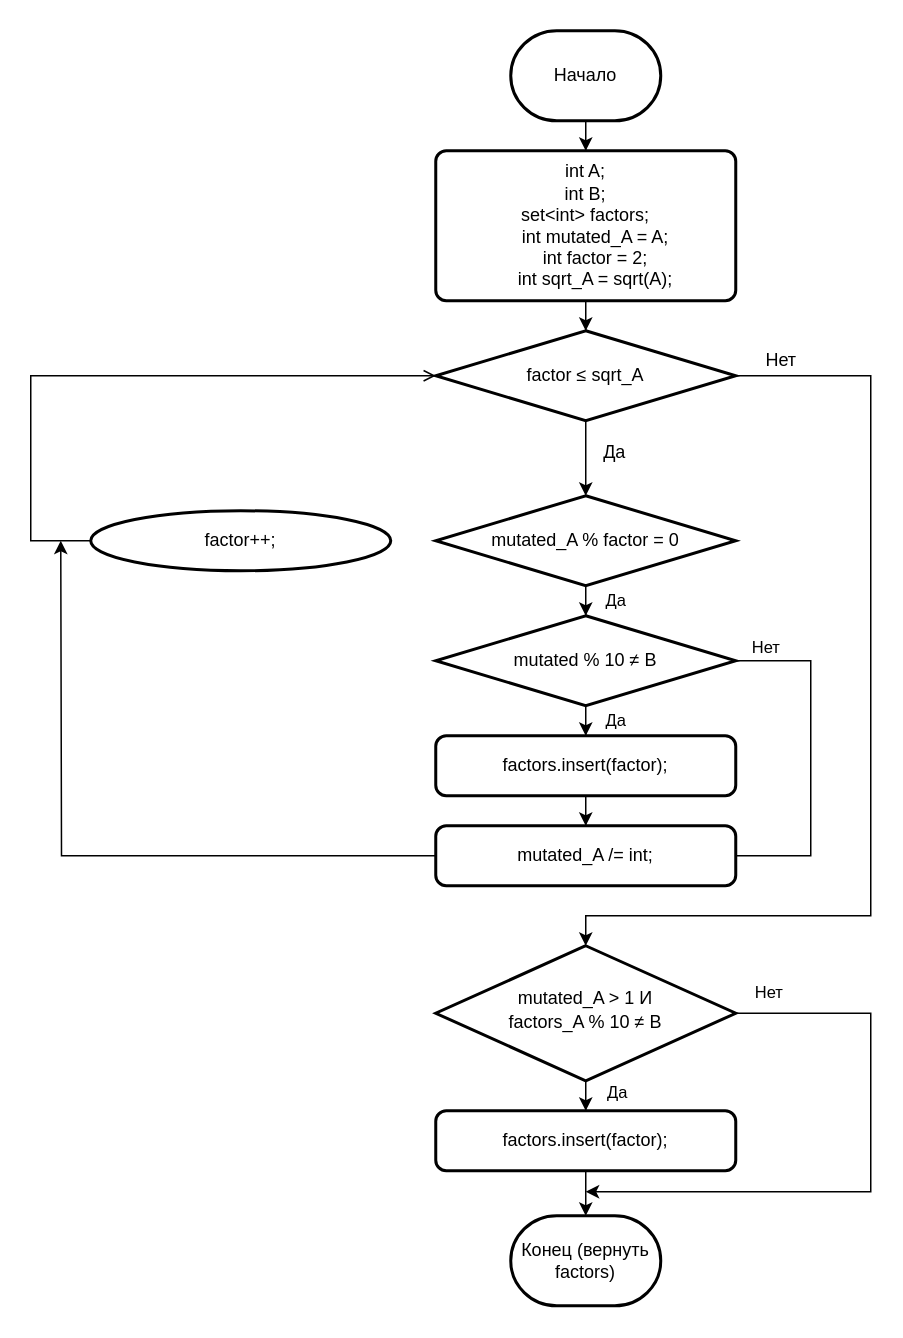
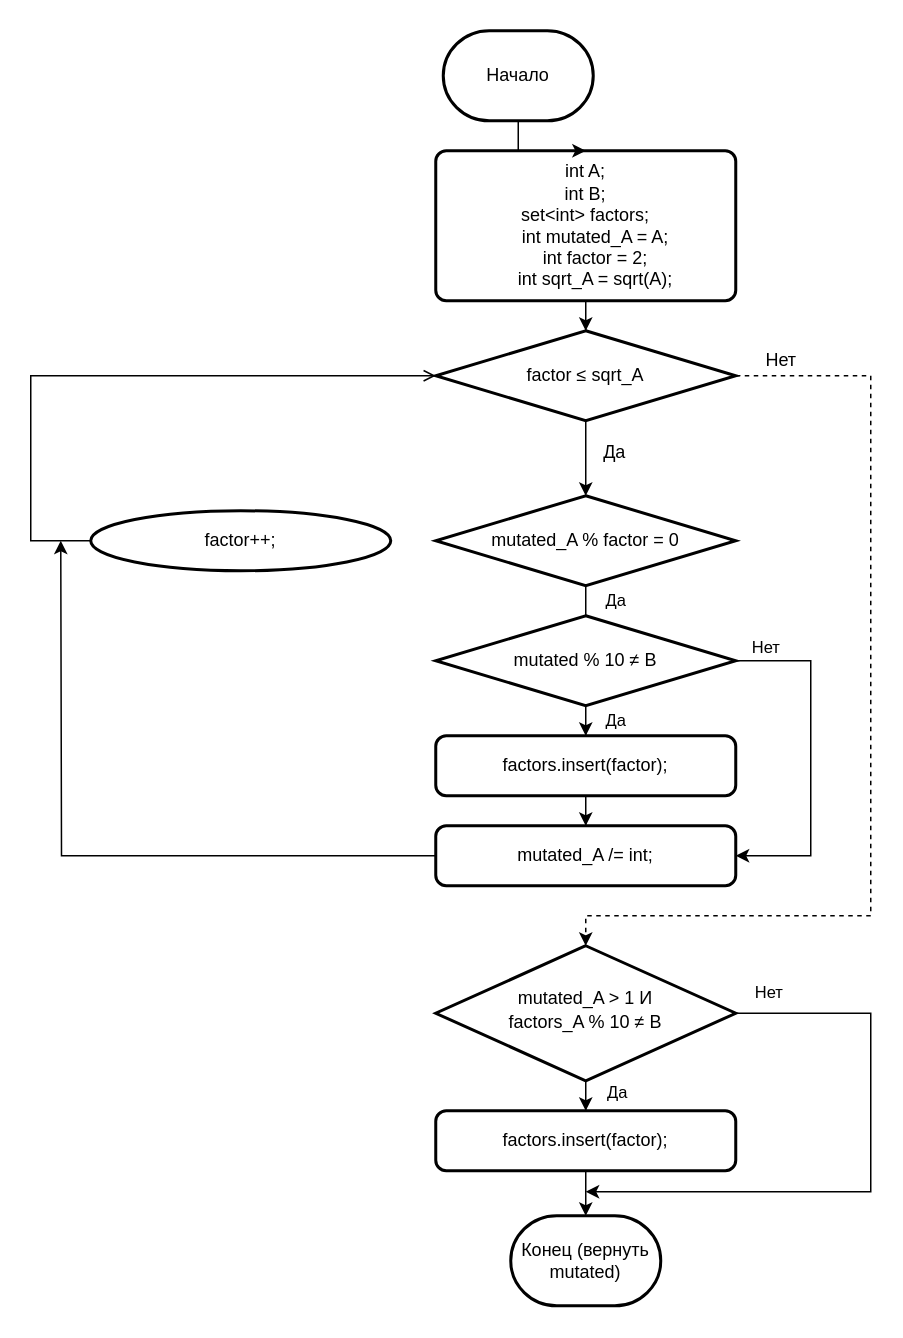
  <mxCell id="0" />
  <mxCell id="1" parent="0" />
- <mxCell id="2" value="Начало" style="strokeWidth=2;html=1;shape=mxgraph.flowchart.terminator;whiteSpace=wrap;" parent="1" vertex="1"><mxGeometry x="340" y="20" width="100" height="60" as="geometry" /></mxCell>
+ <mxCell id="2" value="Начало" style="strokeWidth=2;html=1;shape=mxgraph.flowchart.terminator;whiteSpace=wrap;" parent="1" vertex="1"><mxGeometry x="295" y="20" width="100" height="60" as="geometry" /></mxCell>
  <mxCell id="3" value="Да" style="edgeStyle=orthogonalEdgeStyle;rounded=0;orthogonalLoop=1;jettySize=auto;html=1;fontFamily=Helvetica;fontSize=12;fontColor=default;entryX=0.5;entryY=0;entryDx=0;entryDy=0;entryPerimeter=0;" parent="1" source="4" edge="1"><mxGeometry x="0.02" y="20" relative="1" as="geometry"><mxPoint x="-1" y="-5" as="offset" /><mxPoint x="390" y="330" as="targetPoint" /></mxGeometry></mxCell>
  <mxCell id="4" value="&lt;p style=&quot;line-height: 80%;&quot;&gt;factor&amp;nbsp;≤ sqrt_A&lt;br&gt;&lt;/p&gt;" style="strokeWidth=2;html=1;shape=mxgraph.flowchart.decision;whiteSpace=wrap;" parent="1" vertex="1"><mxGeometry x="290" y="220" width="200" height="60" as="geometry" /></mxCell>
  <mxCell id="5" value="" style="edgeStyle=orthogonalEdgeStyle;rounded=0;orthogonalLoop=1;jettySize=auto;html=1;" parent="1" source="6" target="4" edge="1"><mxGeometry relative="1" as="geometry" /></mxCell>
  <mxCell id="6" value="&lt;div&gt;int A;&lt;/div&gt;&lt;div&gt;int B;&lt;br&gt;&lt;/div&gt;&lt;div&gt;set&amp;lt;int&amp;gt; factors;&lt;/div&gt;&lt;div&gt;&amp;nbsp; &amp;nbsp; int mutated_A = A;&lt;/div&gt;&lt;div&gt;&amp;nbsp; &amp;nbsp; int factor = 2;&lt;/div&gt;&lt;div&gt;&amp;nbsp; &amp;nbsp; int sqrt_A = sqrt(A);&lt;/div&gt;" style="rounded=1;whiteSpace=wrap;html=1;absoluteArcSize=1;arcSize=14;strokeWidth=2;strokeColor=default;align=center;verticalAlign=middle;fillColor=default;" parent="1" vertex="1"><mxGeometry x="290" y="100" width="200" height="100" as="geometry" /></mxCell>
  <mxCell id="7" value="" style="edgeStyle=orthogonalEdgeStyle;rounded=0;orthogonalLoop=1;jettySize=auto;html=1;" parent="1" source="2" target="6" edge="1"><mxGeometry relative="1" as="geometry" /></mxCell>
- <mxCell id="8" value="Нет" style="edgeStyle=orthogonalEdgeStyle;rounded=0;orthogonalLoop=1;jettySize=auto;html=1;exitX=1;exitY=0.5;exitDx=0;exitDy=0;exitPerimeter=0;fontFamily=Helvetica;fontSize=12;fontColor=default;entryX=0.5;entryY=0;entryDx=0;entryDy=0;entryPerimeter=0;" parent="1" source="4" target="26" edge="1"><mxGeometry x="-0.91" y="10" relative="1" as="geometry"><mxPoint x="550" y="250" as="targetPoint" /><Array as="points"><mxPoint x="580" y="250" /><mxPoint x="580" y="610" /><mxPoint x="390" y="610" /></Array><mxPoint as="offset" /></mxGeometry></mxCell>
- <mxCell id="9" value="Конец (вернуть factors)" style="strokeWidth=2;html=1;shape=mxgraph.flowchart.terminator;whiteSpace=wrap;" parent="1" vertex="1"><mxGeometry x="340" y="810" width="100" height="60" as="geometry" /></mxCell>
- <mxCell id="10" value="Да" style="edgeStyle=orthogonalEdgeStyle;rounded=0;orthogonalLoop=1;jettySize=auto;html=1;" edge="1" parent="1" source="11" target="15"><mxGeometry x="0.667" y="20" relative="1" as="geometry"><mxPoint as="offset" /></mxGeometry></mxCell>
+ <mxCell id="8" value="Нет" style="edgeStyle=orthogonalEdgeStyle;rounded=0;orthogonalLoop=1;jettySize=auto;html=1;exitX=1;exitY=0.5;exitDx=0;exitDy=0;exitPerimeter=0;fontFamily=Helvetica;fontSize=12;fontColor=default;entryX=0.5;entryY=0;entryDx=0;entryDy=0;entryPerimeter=0;dashed=1;" parent="1" source="4" target="26" edge="1"><mxGeometry x="-0.91" y="10" relative="1" as="geometry"><mxPoint x="550" y="250" as="targetPoint" /><Array as="points"><mxPoint x="580" y="250" /><mxPoint x="580" y="610" /><mxPoint x="390" y="610" /></Array><mxPoint as="offset" /></mxGeometry></mxCell>
+ <mxCell id="9" value="Конец (вернуть mutated)" style="strokeWidth=2;html=1;shape=mxgraph.flowchart.terminator;whiteSpace=wrap;" parent="1" vertex="1"><mxGeometry x="340" y="810" width="100" height="60" as="geometry" /></mxCell>
+ <mxCell id="10" value="Да" style="edgeStyle=orthogonalEdgeStyle;rounded=0;orthogonalLoop=1;jettySize=auto;html=1;endArrow=none;" edge="1" parent="1" source="11" target="15"><mxGeometry x="0.667" y="20" relative="1" as="geometry"><mxPoint as="offset" /></mxGeometry></mxCell>
  <mxCell id="11" value="&lt;p style=&quot;line-height: 80%;&quot;&gt;mutated_A % factor = 0&lt;br&gt;&lt;/p&gt;" style="strokeWidth=2;html=1;shape=mxgraph.flowchart.decision;whiteSpace=wrap;" vertex="1" parent="1"><mxGeometry x="290" y="330" width="200" height="60" as="geometry" /></mxCell>
  <mxCell id="12" value="Да" style="edgeStyle=orthogonalEdgeStyle;rounded=0;orthogonalLoop=1;jettySize=auto;html=1;entryX=0.5;entryY=0;entryDx=0;entryDy=0;" edge="1" parent="1" source="15" target="17"><mxGeometry x="0.667" y="20" relative="1" as="geometry"><mxPoint as="offset" /></mxGeometry></mxCell>
- <mxCell id="13" style="edgeStyle=orthogonalEdgeStyle;rounded=0;orthogonalLoop=1;jettySize=auto;html=1;entryX=1;entryY=0.5;entryDx=0;entryDy=0;endArrow=none;" edge="1" parent="1" source="15" target="19"><mxGeometry relative="1" as="geometry"><mxPoint x="580" y="590" as="targetPoint" /><Array as="points"><mxPoint x="540" y="440" /><mxPoint x="540" y="570" /></Array></mxGeometry></mxCell>
+ <mxCell id="13" style="edgeStyle=orthogonalEdgeStyle;rounded=0;orthogonalLoop=1;jettySize=auto;html=1;entryX=1;entryY=0.5;entryDx=0;entryDy=0;" edge="1" parent="1" source="15" target="19"><mxGeometry relative="1" as="geometry"><mxPoint x="580" y="590" as="targetPoint" /><Array as="points"><mxPoint x="540" y="440" /><mxPoint x="540" y="570" /></Array></mxGeometry></mxCell>
  <mxCell id="14" value="Нет" style="edgeLabel;html=1;align=center;verticalAlign=middle;resizable=0;points=[];" vertex="1" connectable="0" parent="13"><mxGeometry x="-0.832" y="-1" relative="1" as="geometry"><mxPoint y="-11" as="offset" /></mxGeometry></mxCell>
  <mxCell id="15" value="&lt;p style=&quot;line-height: 80%;&quot;&gt;mutated % 10&amp;nbsp;≠ B&lt;br&gt;&lt;/p&gt;" style="strokeWidth=2;html=1;shape=mxgraph.flowchart.decision;whiteSpace=wrap;" vertex="1" parent="1"><mxGeometry x="290" y="410" width="200" height="60" as="geometry" /></mxCell>
  <mxCell id="16" value="" style="edgeStyle=orthogonalEdgeStyle;rounded=0;orthogonalLoop=1;jettySize=auto;html=1;" edge="1" parent="1" source="17" target="19"><mxGeometry relative="1" as="geometry" /></mxCell>
  <mxCell id="17" value="factors.insert(factor);" style="rounded=1;whiteSpace=wrap;html=1;absoluteArcSize=1;arcSize=14;strokeWidth=2;strokeColor=default;align=center;verticalAlign=middle;fillColor=default;" vertex="1" parent="1"><mxGeometry x="290" y="490" width="200" height="40" as="geometry" /></mxCell>
  <mxCell id="18" style="edgeStyle=orthogonalEdgeStyle;rounded=0;orthogonalLoop=1;jettySize=auto;html=1;" edge="1" parent="1" source="19"><mxGeometry relative="1" as="geometry"><mxPoint x="40" y="360" as="targetPoint" /></mxGeometry></mxCell>
  <mxCell id="19" value="mutated_A /= int;" style="rounded=1;whiteSpace=wrap;html=1;absoluteArcSize=1;arcSize=14;strokeWidth=2;strokeColor=default;align=center;verticalAlign=middle;fillColor=default;" vertex="1" parent="1"><mxGeometry x="290" y="550" width="200" height="40" as="geometry" /></mxCell>
  <mxCell id="20" style="edgeStyle=orthogonalEdgeStyle;rounded=0;orthogonalLoop=1;jettySize=auto;html=1;entryX=0;entryY=0.5;entryDx=0;entryDy=0;entryPerimeter=0;endArrow=open;" edge="1" parent="1" source="21" target="4"><mxGeometry relative="1" as="geometry"><mxPoint x="160" y="240" as="targetPoint" /><Array as="points"><mxPoint x="20" y="360" /><mxPoint x="20" y="250" /></Array></mxGeometry></mxCell>
  <mxCell id="21" value="factor++;" style="ellipse;whiteSpace=wrap;html=1;absoluteArcSize=1;arcSize=14;strokeWidth=2;strokeColor=default;align=center;verticalAlign=middle;fillColor=default;" vertex="1" parent="1"><mxGeometry x="60" y="340" width="200" height="40" as="geometry" /></mxCell>
  <mxCell id="22" value="" style="edgeStyle=orthogonalEdgeStyle;rounded=0;orthogonalLoop=1;jettySize=auto;html=1;" edge="1" parent="1" source="26" target="28"><mxGeometry relative="1" as="geometry" /></mxCell>
  <mxCell id="23" value="Да" style="edgeLabel;html=1;align=center;verticalAlign=middle;resizable=0;points=[];" vertex="1" connectable="0" parent="22"><mxGeometry x="0.567" relative="1" as="geometry"><mxPoint x="20" as="offset" /></mxGeometry></mxCell>
  <mxCell id="24" style="edgeStyle=orthogonalEdgeStyle;rounded=0;orthogonalLoop=1;jettySize=auto;html=1;" edge="1" parent="1" source="26"><mxGeometry relative="1" as="geometry"><mxPoint x="390" y="794" as="targetPoint" /><Array as="points"><mxPoint x="580" y="675" /><mxPoint x="580" y="794" /></Array></mxGeometry></mxCell>
  <mxCell id="25" value="Нет" style="edgeLabel;html=1;align=center;verticalAlign=middle;resizable=0;points=[];" vertex="1" connectable="0" parent="24"><mxGeometry x="-0.882" y="-2" relative="1" as="geometry"><mxPoint x="-3" y="-17" as="offset" /></mxGeometry></mxCell>
  <mxCell id="26" value="&lt;p style=&quot;line-height: 0%;&quot;&gt;mutated_A &amp;gt; 1 И&lt;/p&gt;&lt;p style=&quot;line-height: 80%;&quot;&gt;factors_A % 10 ≠ B&lt;br&gt;&lt;/p&gt;" style="strokeWidth=2;html=1;shape=mxgraph.flowchart.decision;whiteSpace=wrap;" vertex="1" parent="1"><mxGeometry x="290" y="630" width="200" height="90" as="geometry" /></mxCell>
  <mxCell id="27" value="" style="edgeStyle=orthogonalEdgeStyle;rounded=0;orthogonalLoop=1;jettySize=auto;html=1;" edge="1" parent="1" source="28" target="9"><mxGeometry relative="1" as="geometry" /></mxCell>
  <mxCell id="28" value="factors.insert(factor);" style="rounded=1;whiteSpace=wrap;html=1;absoluteArcSize=1;arcSize=14;strokeWidth=2;strokeColor=default;align=center;verticalAlign=middle;fillColor=default;" vertex="1" parent="1"><mxGeometry x="290" y="740" width="200" height="40" as="geometry" /></mxCell>
